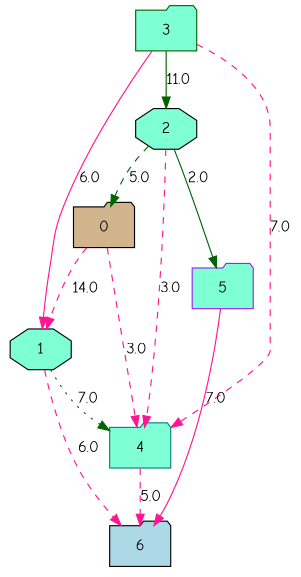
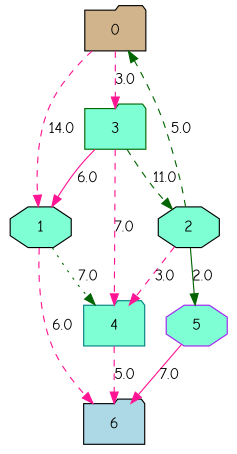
  digraph {
    fontname="Comic Neue"
    node [color=black fillcolor=aquamarine fontname="Comic Neue" shape=folder style=filled]
    edge [color=deeppink fontname="Comic Neue" style=dashed]
    0 [fillcolor=tan]
    3 [color=darkgreen]
    1 [shape=octagon]
    2 [shape=octagon]
-   5 [color=purple]
+   5 [color=purple shape=octagon]
    4 [color=teal]
    6 [fillcolor=lightblue]
-   0 -> 4 [label=3.0]
+   0 -> 3 [label=3.0]
    0 -> 1 [label=14.0]
    3 -> 1 [label=6.0 style=solid]
-   3 -> 2 [color=darkgreen label=11.0 style=solid]
+   3 -> 2 [color=darkgreen label=11.0]
    3 -> 4 [label=7.0]
    1 -> 4 [color=darkgreen label=7.0 style=dotted]
    1 -> 6 [label=6.0]
    2 -> 0 [color=darkgreen label=5.0]
    2 -> 5 [color=darkgreen label=2.0 style=solid]
    2 -> 4 [label=3.0]
    5 -> 6 [label=7.0 style=solid]
    4 -> 6 [label=5.0]
  }
